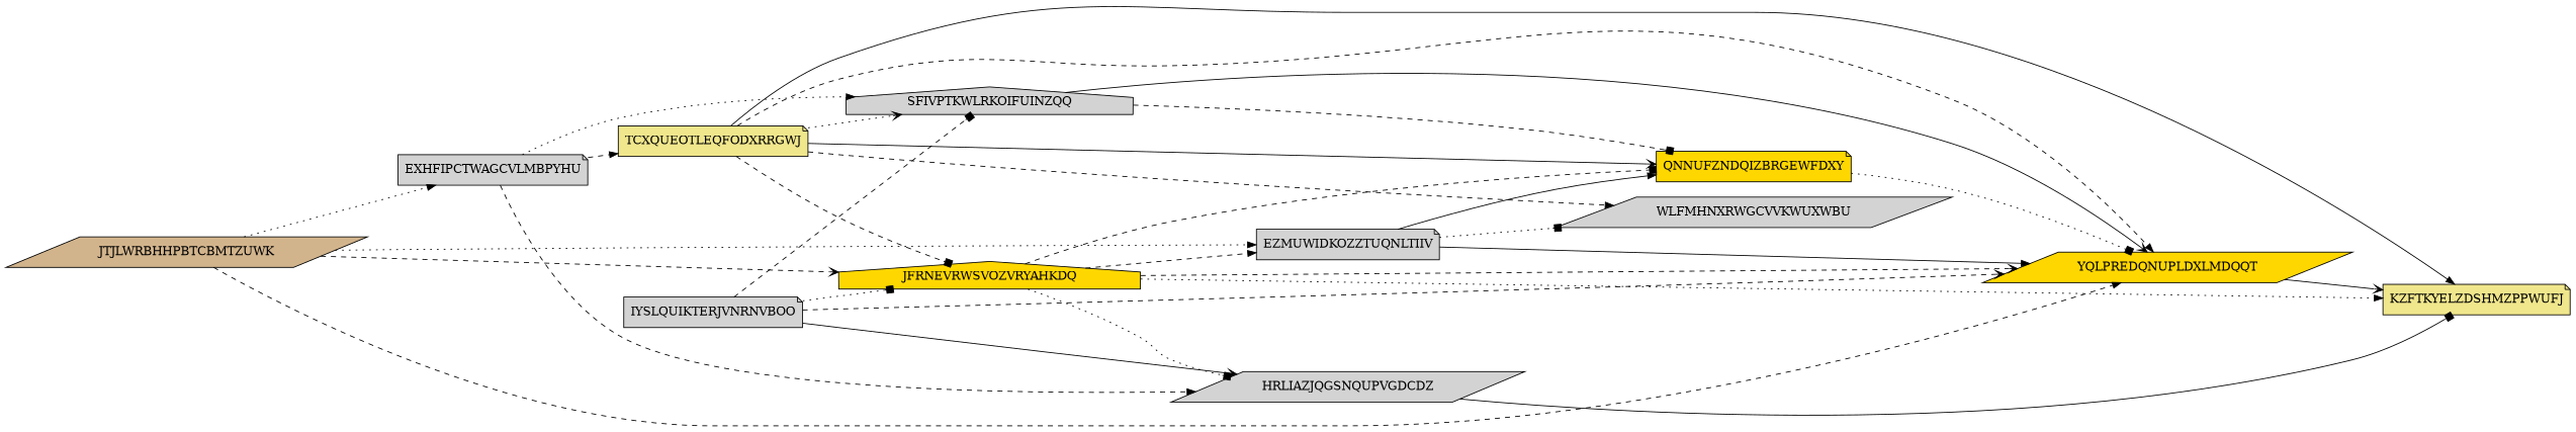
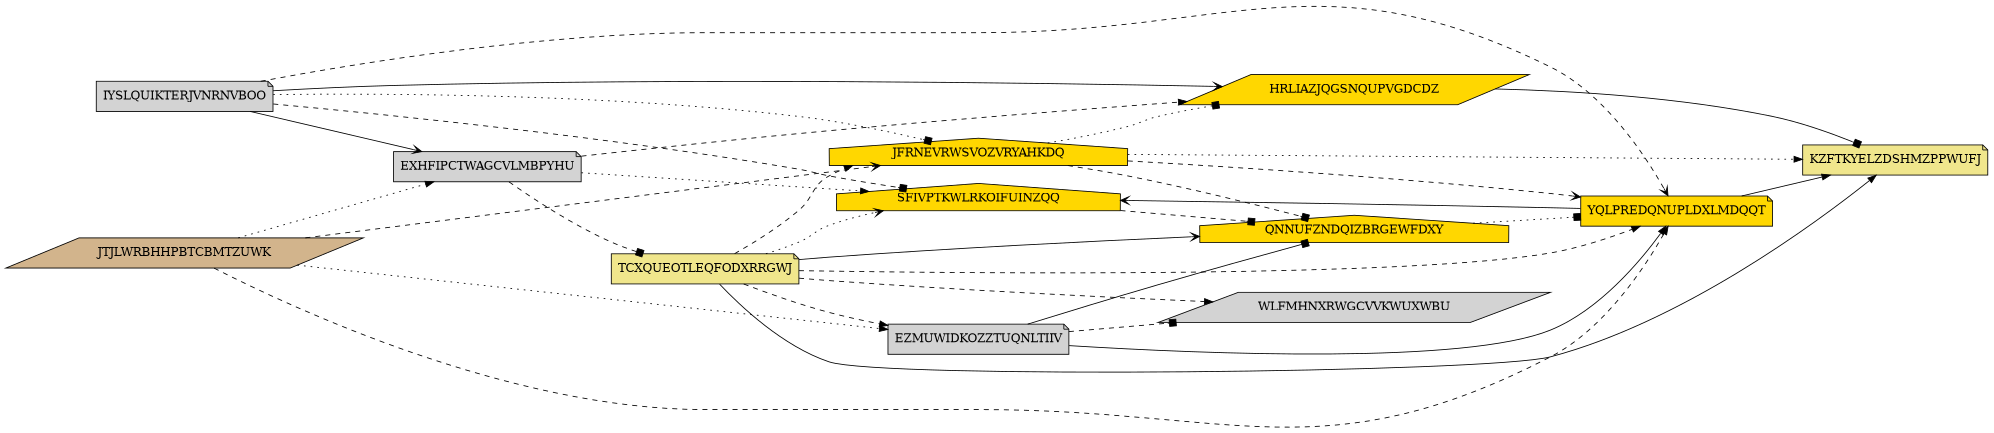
  digraph {
    rankdir=LR
    node [Weight=14 fillcolor=gold shape=note style=filled]
    edge [Weight=19 arrowhead=normal style=dashed]
    EXHFIPCTWAGCVLMBPYHU [Weight=12 fillcolor=lightgrey]
    IYSLQUIKTERJVNRNVBOO [fillcolor=lightgrey]
    JFRNEVRWSVOZVRYAHKDQ [Weight=17 shape=house]
-   SFIVPTKWLRKOIFUINZQQ [fillcolor=lightgrey shape=house]
-   HRLIAZJQGSNQUPVGDCDZ [Weight=10 fillcolor=lightgrey shape=parallelogram]
-   YQLPREDQNUPLDXLMDQQT [shape=parallelogram]
+   SFIVPTKWLRKOIFUINZQQ [shape=house]
+   HRLIAZJQGSNQUPVGDCDZ [Weight=10 shape=parallelogram]
+   YQLPREDQNUPLDXLMDQQT
    TCXQUEOTLEQFODXRRGWJ [Weight=19 fillcolor=khaki]
    EZMUWIDKOZZTUQNLTIIV [Weight=11 fillcolor=lightgrey]
-   QNNUFZNDQIZBRGEWFDXY [Weight=12]
+   QNNUFZNDQIZBRGEWFDXY [Weight=12 shape=house]
    KZFTKYELZDSHMZPPWUFJ [Weight=15 fillcolor=khaki]
    WLFMHNXRWGCVVKWUXWBU [fillcolor=lightgrey shape=parallelogram]
    JTJLWRBHHPBTCBMTZUWK [Weight=13 fillcolor=tan shape=parallelogram]
    EXHFIPCTWAGCVLMBPYHU -> SFIVPTKWLRKOIFUINZQQ [Weight=10 style=dotted]
    EXHFIPCTWAGCVLMBPYHU -> HRLIAZJQGSNQUPVGDCDZ
-   EXHFIPCTWAGCVLMBPYHU -> TCXQUEOTLEQFODXRRGWJ [Weight=15]
+   EXHFIPCTWAGCVLMBPYHU -> TCXQUEOTLEQFODXRRGWJ [Weight=15 arrowhead=box]
+   IYSLQUIKTERJVNRNVBOO -> EXHFIPCTWAGCVLMBPYHU [Weight=12 arrowhead=vee style=solid]
    IYSLQUIKTERJVNRNVBOO -> JFRNEVRWSVOZVRYAHKDQ [Weight=14 arrowhead=box style=dotted]
    IYSLQUIKTERJVNRNVBOO -> SFIVPTKWLRKOIFUINZQQ [Weight=16 arrowhead=box]
    IYSLQUIKTERJVNRNVBOO -> HRLIAZJQGSNQUPVGDCDZ [Weight=15 arrowhead=vee style=solid]
    IYSLQUIKTERJVNRNVBOO -> YQLPREDQNUPLDXLMDQQT [Weight=13 arrowhead=vee]
    JFRNEVRWSVOZVRYAHKDQ -> HRLIAZJQGSNQUPVGDCDZ [Weight=18 arrowhead=box style=dotted]
    JFRNEVRWSVOZVRYAHKDQ -> YQLPREDQNUPLDXLMDQQT [Weight=15 arrowhead=vee]
    JFRNEVRWSVOZVRYAHKDQ -> QNNUFZNDQIZBRGEWFDXY [Weight=11 arrowhead=box]
    JFRNEVRWSVOZVRYAHKDQ -> KZFTKYELZDSHMZPPWUFJ [Weight=13 style=dotted]
-   SFIVPTKWLRKOIFUINZQQ -> YQLPREDQNUPLDXLMDQQT [Weight=20 arrowhead=vee style=solid]
+   YQLPREDQNUPLDXLMDQQT -> SFIVPTKWLRKOIFUINZQQ [Weight=20 arrowhead=vee style=solid]
    SFIVPTKWLRKOIFUINZQQ -> QNNUFZNDQIZBRGEWFDXY [arrowhead=box]
    HRLIAZJQGSNQUPVGDCDZ -> KZFTKYELZDSHMZPPWUFJ [Weight=18 arrowhead=box style=solid]
-   YQLPREDQNUPLDXLMDQQT -> KZFTKYELZDSHMZPPWUFJ [Weight=12 arrowhead=vee style=solid]
-   TCXQUEOTLEQFODXRRGWJ -> JFRNEVRWSVOZVRYAHKDQ [Weight=12 arrowhead=box]
+   YQLPREDQNUPLDXLMDQQT -> KZFTKYELZDSHMZPPWUFJ [Weight=12 style=solid]
+   TCXQUEOTLEQFODXRRGWJ -> JFRNEVRWSVOZVRYAHKDQ [Weight=12]
    TCXQUEOTLEQFODXRRGWJ -> SFIVPTKWLRKOIFUINZQQ [Weight=12 arrowhead=vee style=dotted]
    TCXQUEOTLEQFODXRRGWJ -> YQLPREDQNUPLDXLMDQQT
-   JFRNEVRWSVOZVRYAHKDQ -> EZMUWIDKOZZTUQNLTIIV [Weight=11]
+   TCXQUEOTLEQFODXRRGWJ -> EZMUWIDKOZZTUQNLTIIV [Weight=11]
    TCXQUEOTLEQFODXRRGWJ -> QNNUFZNDQIZBRGEWFDXY [Weight=16 arrowhead=vee style=solid]
    TCXQUEOTLEQFODXRRGWJ -> KZFTKYELZDSHMZPPWUFJ [style=solid]
    TCXQUEOTLEQFODXRRGWJ -> WLFMHNXRWGCVVKWUXWBU [Weight=17]
    EZMUWIDKOZZTUQNLTIIV -> YQLPREDQNUPLDXLMDQQT [style=solid]
-   EZMUWIDKOZZTUQNLTIIV -> QNNUFZNDQIZBRGEWFDXY [Weight=18 style=solid]
-   EZMUWIDKOZZTUQNLTIIV -> WLFMHNXRWGCVVKWUXWBU [Weight=18 arrowhead=box style=dotted]
+   EZMUWIDKOZZTUQNLTIIV -> QNNUFZNDQIZBRGEWFDXY [Weight=18 arrowhead=box style=solid]
+   EZMUWIDKOZZTUQNLTIIV -> WLFMHNXRWGCVVKWUXWBU [Weight=18 arrowhead=box]
    QNNUFZNDQIZBRGEWFDXY -> YQLPREDQNUPLDXLMDQQT [Weight=16 arrowhead=box style=dotted]
    JTJLWRBHHPBTCBMTZUWK -> EXHFIPCTWAGCVLMBPYHU [style=dotted]
    JTJLWRBHHPBTCBMTZUWK -> JFRNEVRWSVOZVRYAHKDQ [Weight=20 arrowhead=vee]
    JTJLWRBHHPBTCBMTZUWK -> YQLPREDQNUPLDXLMDQQT
    JTJLWRBHHPBTCBMTZUWK -> EZMUWIDKOZZTUQNLTIIV [style=dotted]
  }
